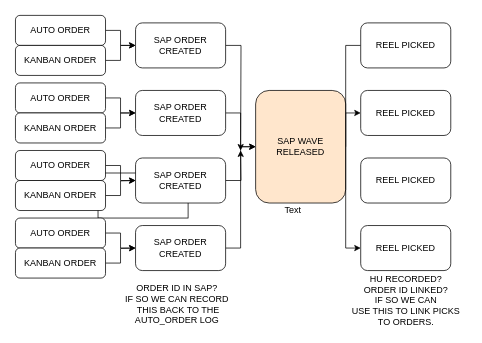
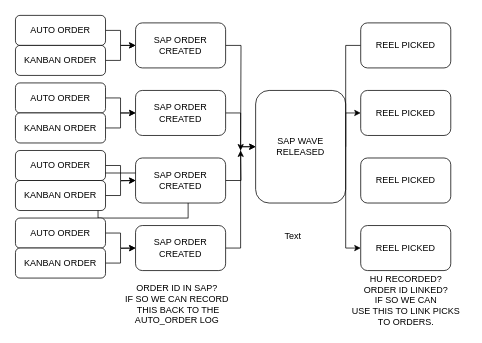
  <mxCell id="0" />
  <mxCell id="1" parent="0" />
  <mxCell id="2" value="" style="rounded=0;whiteSpace=wrap;html=1;" parent="1" vertex="1"><mxGeometry x="130" y="230" width="120" height="60" as="geometry" /></mxCell>
  <mxCell id="3" style="edgeStyle=orthogonalEdgeStyle;rounded=0;orthogonalLoop=1;jettySize=auto;html=1;exitX=1;exitY=0.5;exitDx=0;exitDy=0;entryX=0;entryY=0.5;entryDx=0;entryDy=0;" edge="1" parent="1" source="4" target="8"><mxGeometry relative="1" as="geometry" /></mxCell>
  <mxCell id="4" value="AUTO ORDER" style="rounded=1;whiteSpace=wrap;html=1;fontSize=12;glass=0;strokeWidth=1;shadow=0;" vertex="1" parent="1"><mxGeometry x="20" y="20" width="120" height="40" as="geometry" /></mxCell>
  <mxCell id="5" style="edgeStyle=orthogonalEdgeStyle;rounded=0;orthogonalLoop=1;jettySize=auto;html=1;exitX=1;exitY=0.5;exitDx=0;exitDy=0;entryX=0;entryY=0.5;entryDx=0;entryDy=0;" edge="1" parent="1" source="6" target="8"><mxGeometry relative="1" as="geometry" /></mxCell>
  <mxCell id="6" value="KANBAN ORDER" style="rounded=1;whiteSpace=wrap;html=1;fontSize=12;glass=0;strokeWidth=1;shadow=0;" vertex="1" parent="1"><mxGeometry x="20" y="60" width="120" height="40" as="geometry" /></mxCell>
  <mxCell id="7" style="edgeStyle=orthogonalEdgeStyle;rounded=0;orthogonalLoop=1;jettySize=auto;html=1;exitX=1;exitY=0.5;exitDx=0;exitDy=0;" edge="1" parent="1" source="8"><mxGeometry relative="1" as="geometry"><mxPoint x="320" y="200" as="targetPoint" /></mxGeometry></mxCell>
  <mxCell id="8" value="SAP ORDER CREATED" style="rounded=1;whiteSpace=wrap;html=1;fontSize=12;glass=0;strokeWidth=1;shadow=0;" vertex="1" parent="1"><mxGeometry x="180" y="30" width="120" height="60" as="geometry" /></mxCell>
  <mxCell id="9" style="edgeStyle=orthogonalEdgeStyle;rounded=0;orthogonalLoop=1;jettySize=auto;html=1;exitX=1;exitY=0.5;exitDx=0;exitDy=0;entryX=0;entryY=0.5;entryDx=0;entryDy=0;" edge="1" parent="1" source="10" target="31"><mxGeometry relative="1" as="geometry"><mxPoint x="490" y="195" as="targetPoint" /><Array as="points"><mxPoint x="460" y="150" /></Array></mxGeometry></mxCell>
- <mxCell id="10" value="SAP WAVE RELEASED" style="rounded=1;whiteSpace=wrap;html=1;fontSize=12;glass=0;strokeWidth=1;shadow=0;fillColor=#ffe6cc;" vertex="1" parent="1"><mxGeometry x="340" y="120" width="120" height="150" as="geometry" /></mxCell>
+ <mxCell id="10" value="SAP WAVE RELEASED" style="rounded=1;whiteSpace=wrap;html=1;fontSize=12;glass=0;strokeWidth=1;shadow=0;" vertex="1" parent="1"><mxGeometry x="340" y="120" width="120" height="150" as="geometry" /></mxCell>
  <mxCell id="11" style="edgeStyle=orthogonalEdgeStyle;rounded=0;orthogonalLoop=1;jettySize=auto;html=1;exitX=1;exitY=0.5;exitDx=0;exitDy=0;entryX=0;entryY=0.5;entryDx=0;entryDy=0;" edge="1" parent="1" source="12" target="16"><mxGeometry relative="1" as="geometry" /></mxCell>
  <mxCell id="12" value="AUTO ORDER" style="rounded=1;whiteSpace=wrap;html=1;fontSize=12;glass=0;strokeWidth=1;shadow=0;" vertex="1" parent="1"><mxGeometry x="20" y="110" width="120" height="40" as="geometry" /></mxCell>
  <mxCell id="13" style="edgeStyle=orthogonalEdgeStyle;rounded=0;orthogonalLoop=1;jettySize=auto;html=1;exitX=1;exitY=0.5;exitDx=0;exitDy=0;entryX=0;entryY=0.5;entryDx=0;entryDy=0;" edge="1" parent="1" source="14" target="16"><mxGeometry relative="1" as="geometry" /></mxCell>
  <mxCell id="14" value="KANBAN ORDER" style="rounded=1;whiteSpace=wrap;html=1;fontSize=12;glass=0;strokeWidth=1;shadow=0;" vertex="1" parent="1"><mxGeometry x="20" y="150" width="120" height="40" as="geometry" /></mxCell>
  <mxCell id="15" style="edgeStyle=orthogonalEdgeStyle;rounded=0;orthogonalLoop=1;jettySize=auto;html=1;exitX=1;exitY=0.5;exitDx=0;exitDy=0;entryX=0;entryY=0.5;entryDx=0;entryDy=0;" edge="1" parent="1" source="16" target="10"><mxGeometry relative="1" as="geometry" /></mxCell>
  <mxCell id="16" value="SAP ORDER CREATED" style="rounded=1;whiteSpace=wrap;html=1;fontSize=12;glass=0;strokeWidth=1;shadow=0;" vertex="1" parent="1"><mxGeometry x="180" y="120" width="120" height="60" as="geometry" /></mxCell>
  <mxCell id="17" style="edgeStyle=orthogonalEdgeStyle;rounded=0;orthogonalLoop=1;jettySize=auto;html=1;exitX=1;exitY=0.5;exitDx=0;exitDy=0;entryX=0;entryY=0.5;entryDx=0;entryDy=0;" edge="1" parent="1" source="18" target="22"><mxGeometry relative="1" as="geometry" /></mxCell>
  <mxCell id="18" value="AUTO ORDER" style="rounded=1;whiteSpace=wrap;html=1;fontSize=12;glass=0;strokeWidth=1;shadow=0;" vertex="1" parent="1"><mxGeometry x="20" y="200" width="120" height="40" as="geometry" /></mxCell>
  <mxCell id="19" style="edgeStyle=orthogonalEdgeStyle;rounded=0;orthogonalLoop=1;jettySize=auto;html=1;exitX=1;exitY=0.5;exitDx=0;exitDy=0;" edge="1" parent="1" source="20"><mxGeometry relative="1" as="geometry"><mxPoint x="180" y="240" as="targetPoint" /></mxGeometry></mxCell>
  <mxCell id="20" value="KANBAN ORDER" style="rounded=1;whiteSpace=wrap;html=1;fontSize=12;glass=0;strokeWidth=1;shadow=0;" vertex="1" parent="1"><mxGeometry x="20" y="240" width="120" height="40" as="geometry" /></mxCell>
  <mxCell id="21" style="edgeStyle=orthogonalEdgeStyle;rounded=0;orthogonalLoop=1;jettySize=auto;html=1;exitX=1;exitY=0.5;exitDx=0;exitDy=0;" edge="1" parent="1" source="22"><mxGeometry relative="1" as="geometry"><mxPoint x="320" y="200" as="targetPoint" /></mxGeometry></mxCell>
  <mxCell id="22" value="SAP ORDER CREATED" style="rounded=1;whiteSpace=wrap;html=1;fontSize=12;glass=0;strokeWidth=1;shadow=0;" vertex="1" parent="1"><mxGeometry x="180" y="210" width="120" height="60" as="geometry" /></mxCell>
  <mxCell id="23" style="edgeStyle=orthogonalEdgeStyle;rounded=0;orthogonalLoop=1;jettySize=auto;html=1;exitX=1;exitY=0.5;exitDx=0;exitDy=0;entryX=0;entryY=0.5;entryDx=0;entryDy=0;" edge="1" parent="1" source="24" target="28"><mxGeometry relative="1" as="geometry" /></mxCell>
  <mxCell id="24" value="AUTO ORDER" style="rounded=1;whiteSpace=wrap;html=1;fontSize=12;glass=0;strokeWidth=1;shadow=0;" vertex="1" parent="1"><mxGeometry x="20" y="290" width="120" height="40" as="geometry" /></mxCell>
  <mxCell id="25" style="edgeStyle=orthogonalEdgeStyle;rounded=0;orthogonalLoop=1;jettySize=auto;html=1;exitX=1;exitY=0.5;exitDx=0;exitDy=0;" edge="1" parent="1" source="26"><mxGeometry relative="1" as="geometry"><mxPoint x="180" y="330" as="targetPoint" /></mxGeometry></mxCell>
  <mxCell id="26" value="KANBAN ORDER" style="rounded=1;whiteSpace=wrap;html=1;fontSize=12;glass=0;strokeWidth=1;shadow=0;" vertex="1" parent="1"><mxGeometry x="20" y="330" width="120" height="40" as="geometry" /></mxCell>
  <mxCell id="27" style="edgeStyle=orthogonalEdgeStyle;rounded=0;orthogonalLoop=1;jettySize=auto;html=1;exitX=1;exitY=0.5;exitDx=0;exitDy=0;entryX=0;entryY=0.5;entryDx=0;entryDy=0;" edge="1" parent="1" source="28" target="10"><mxGeometry relative="1" as="geometry" /></mxCell>
  <mxCell id="28" value="SAP ORDER CREATED" style="rounded=1;whiteSpace=wrap;html=1;fontSize=12;glass=0;strokeWidth=1;shadow=0;" vertex="1" parent="1"><mxGeometry x="180" y="300" width="120" height="60" as="geometry" /></mxCell>
  <mxCell id="29" style="edgeStyle=orthogonalEdgeStyle;rounded=0;orthogonalLoop=1;jettySize=auto;html=1;exitX=0;exitY=0.5;exitDx=0;exitDy=0;entryX=0;entryY=0.5;entryDx=0;entryDy=0;" edge="1" parent="1" source="30" target="33"><mxGeometry relative="1" as="geometry" /></mxCell>
  <mxCell id="30" value="REEL PICKED" style="rounded=1;whiteSpace=wrap;html=1;fontSize=12;glass=0;strokeWidth=1;shadow=0;" vertex="1" parent="1"><mxGeometry x="480" y="30" width="120" height="60" as="geometry" /></mxCell>
  <mxCell id="31" value="REEL PICKED" style="rounded=1;whiteSpace=wrap;html=1;fontSize=12;glass=0;strokeWidth=1;shadow=0;" vertex="1" parent="1"><mxGeometry x="480" y="120" width="120" height="60" as="geometry" /></mxCell>
  <mxCell id="32" value="REEL PICKED" style="rounded=1;whiteSpace=wrap;html=1;fontSize=12;glass=0;strokeWidth=1;shadow=0;" vertex="1" parent="1"><mxGeometry x="480" y="210" width="120" height="60" as="geometry" /></mxCell>
  <mxCell id="33" value="REEL PICKED" style="rounded=1;whiteSpace=wrap;html=1;fontSize=12;glass=0;strokeWidth=1;shadow=0;" vertex="1" parent="1"><mxGeometry x="480" y="300" width="120" height="60" as="geometry" /></mxCell>
- <mxCell id="34" value="Text" style="text;html=1;strokeColor=none;fillColor=none;align=center;verticalAlign=middle;whiteSpace=wrap;rounded=0;" vertex="1" parent="1"><mxGeometry x="370" y="270" width="40" height="20" as="geometry" /></mxCell>
+ <mxCell id="34" value="Text" style="text;html=1;strokeColor=none;fillColor=none;align=center;verticalAlign=middle;whiteSpace=wrap;rounded=0;" vertex="1" parent="1"><mxGeometry x="370" y="305" width="40" height="20" as="geometry" /></mxCell>
  <mxCell id="35" value="HU RECORDED?&lt;br&gt;ORDER ID LINKED?&lt;br&gt;IF SO WE CAN&lt;br&gt;USE THIS TO LINK PICKS&lt;br&gt;TO ORDERS." style="text;html=1;align=center;verticalAlign=middle;resizable=0;points=[];autosize=1;" vertex="1" parent="1"><mxGeometry x="460" y="365" width="160" height="70" as="geometry" /></mxCell>
  <mxCell id="36" value="ORDER ID IN SAP?&lt;br&gt;IF SO WE CAN RECORD&lt;br&gt;&amp;nbsp;THIS BACK TO THE &lt;br&gt;AUTO_ORDER LOG" style="text;html=1;align=center;verticalAlign=middle;resizable=0;points=[];autosize=1;" vertex="1" parent="1"><mxGeometry x="160" y="375" width="150" height="60" as="geometry" /></mxCell>
